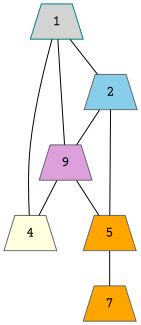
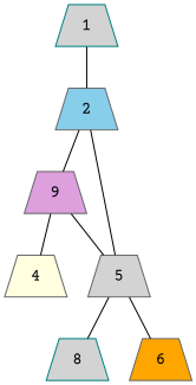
  graph {
    fontname="Courier Prime"
    node [color=gray40 fillcolor=lightgrey fontname="Courier Prime" shape=trapezium style=filled]
    edge [fontname="Courier Prime"]
    4 [fillcolor=lightyellow]
    1 [color=teal]
    n3 [fillcolor=plum label=9]
    2 [fillcolor=skyblue]
-   5 [fillcolor=orange]
-   6 [fillcolor=orange label=7]
-   1 -- 4
-   1 -- n3
+   5
+   8 [color=teal]
+   6 [fillcolor=orange]
    1 -- 2
    n3 -- 4
    n3 -- 5
    2 -- n3
    2 -- 5
+   5 -- 8
    5 -- 6
  }
